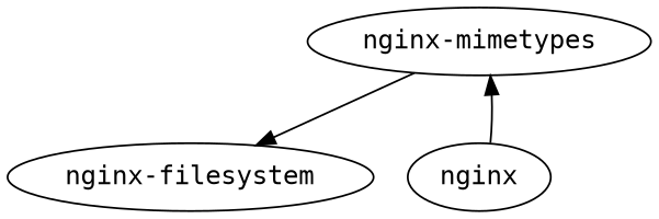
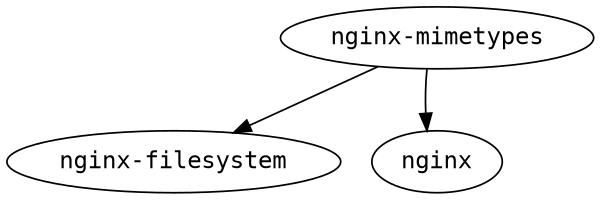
  strict digraph {
    node [fontname=monospace]
    "nginx-mimetypes"
    "nginx-filesystem"
    nginx
    "nginx-mimetypes" -> "nginx-filesystem"
-   nginx -> "nginx-mimetypes"
+   "nginx-mimetypes" -> nginx
  }
